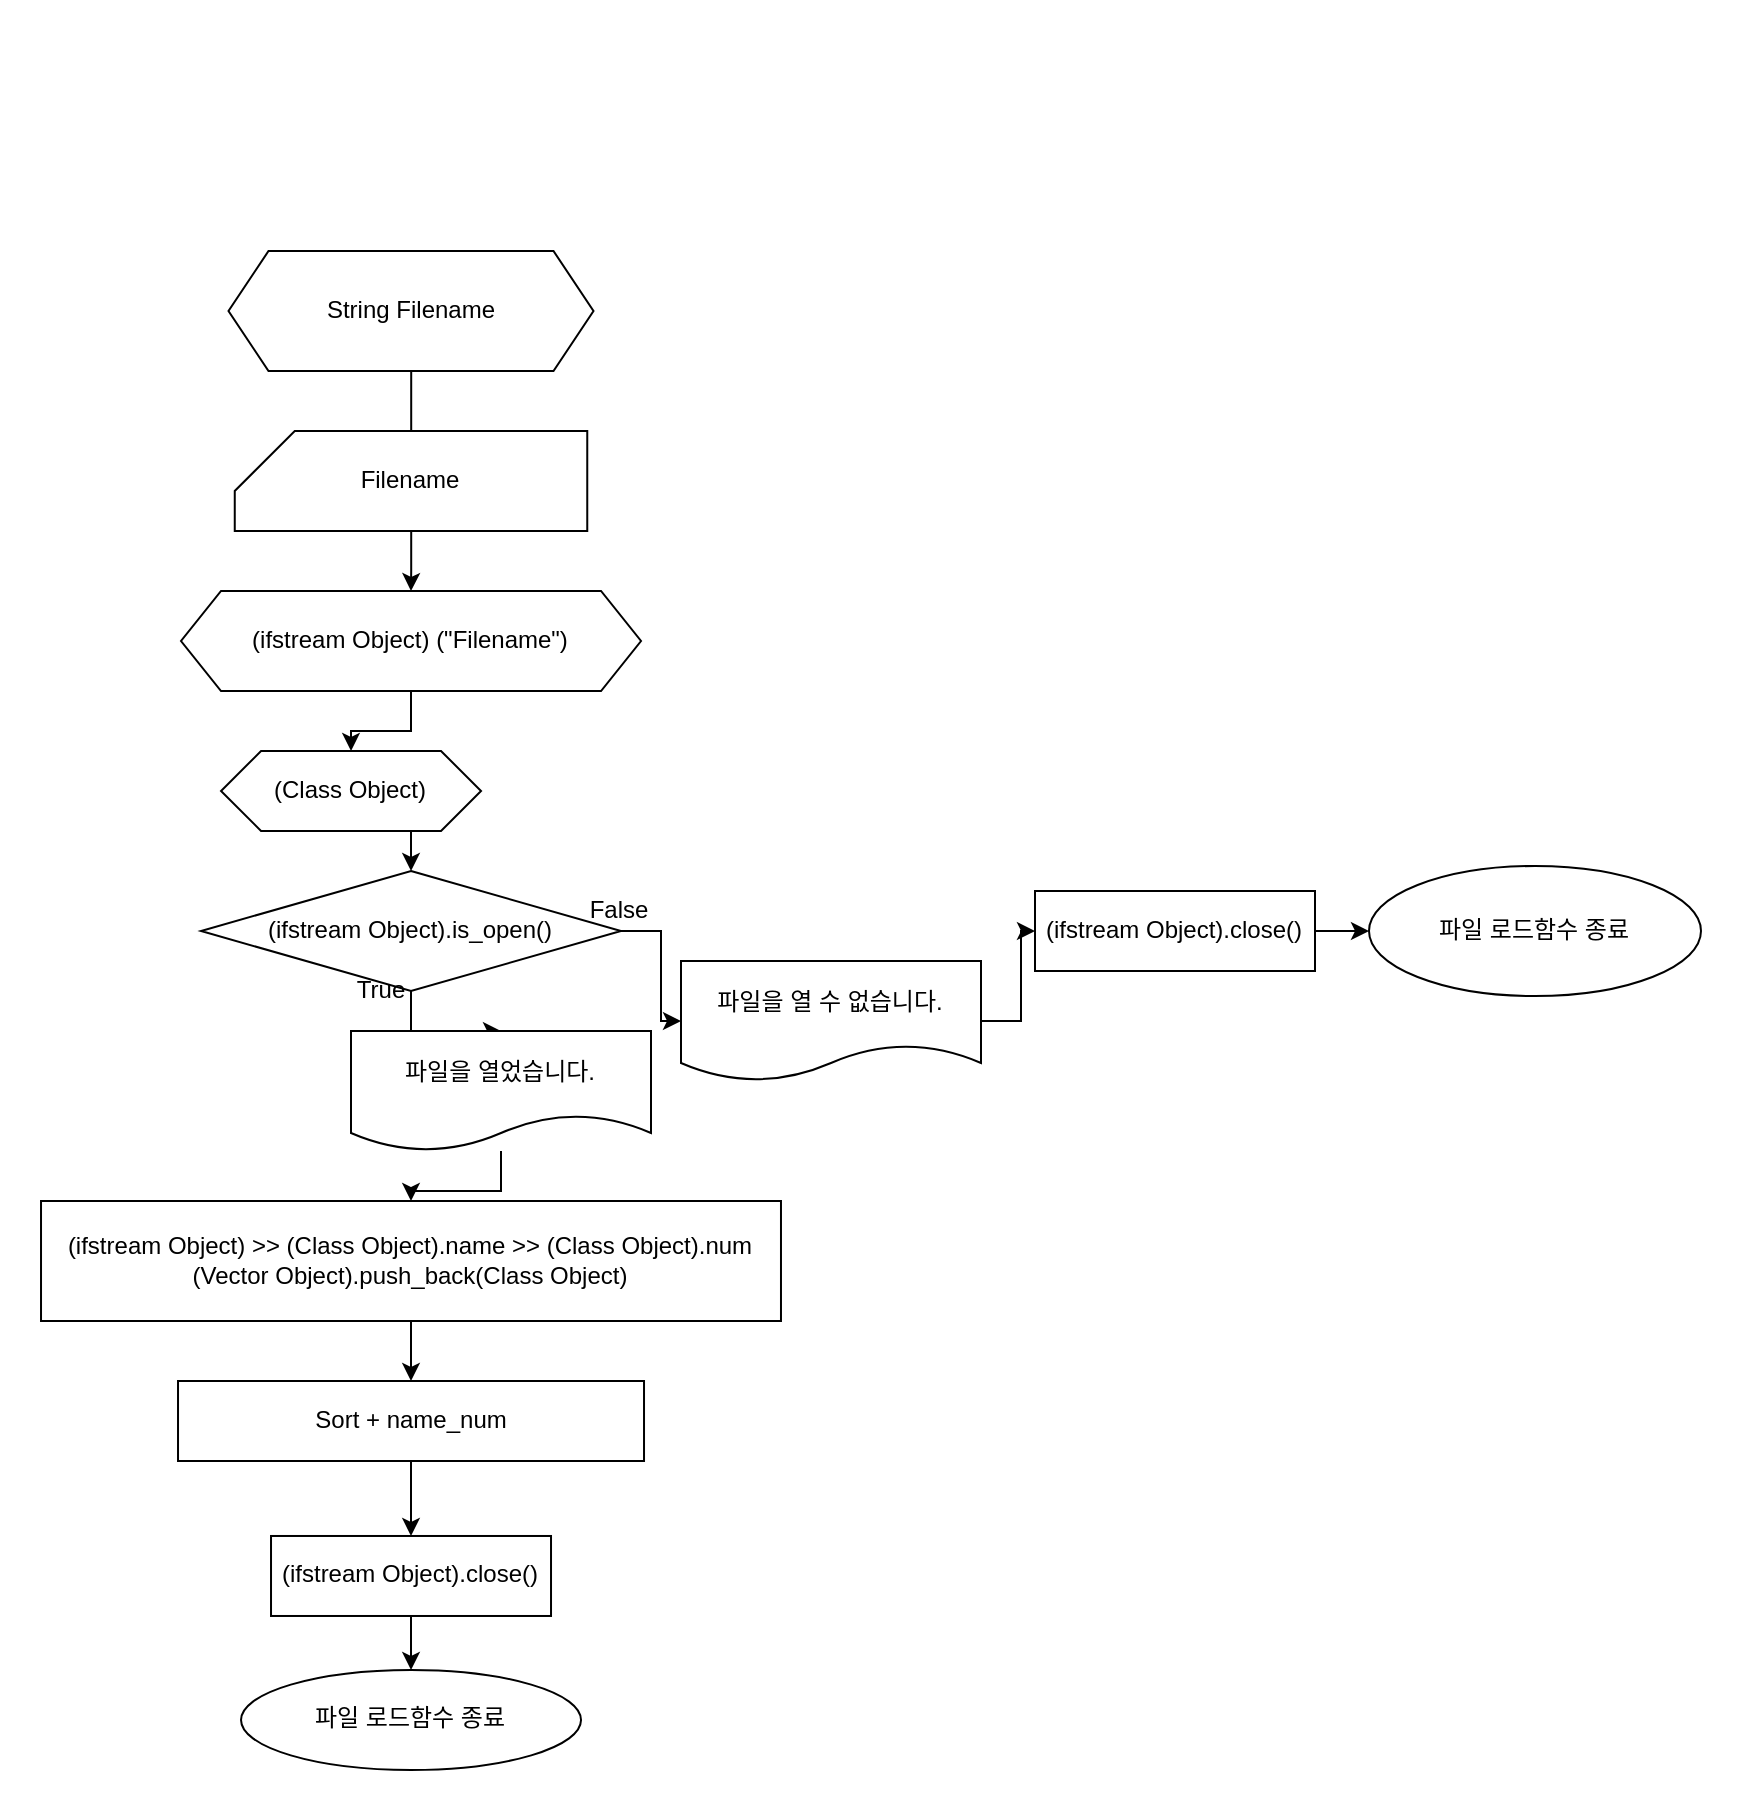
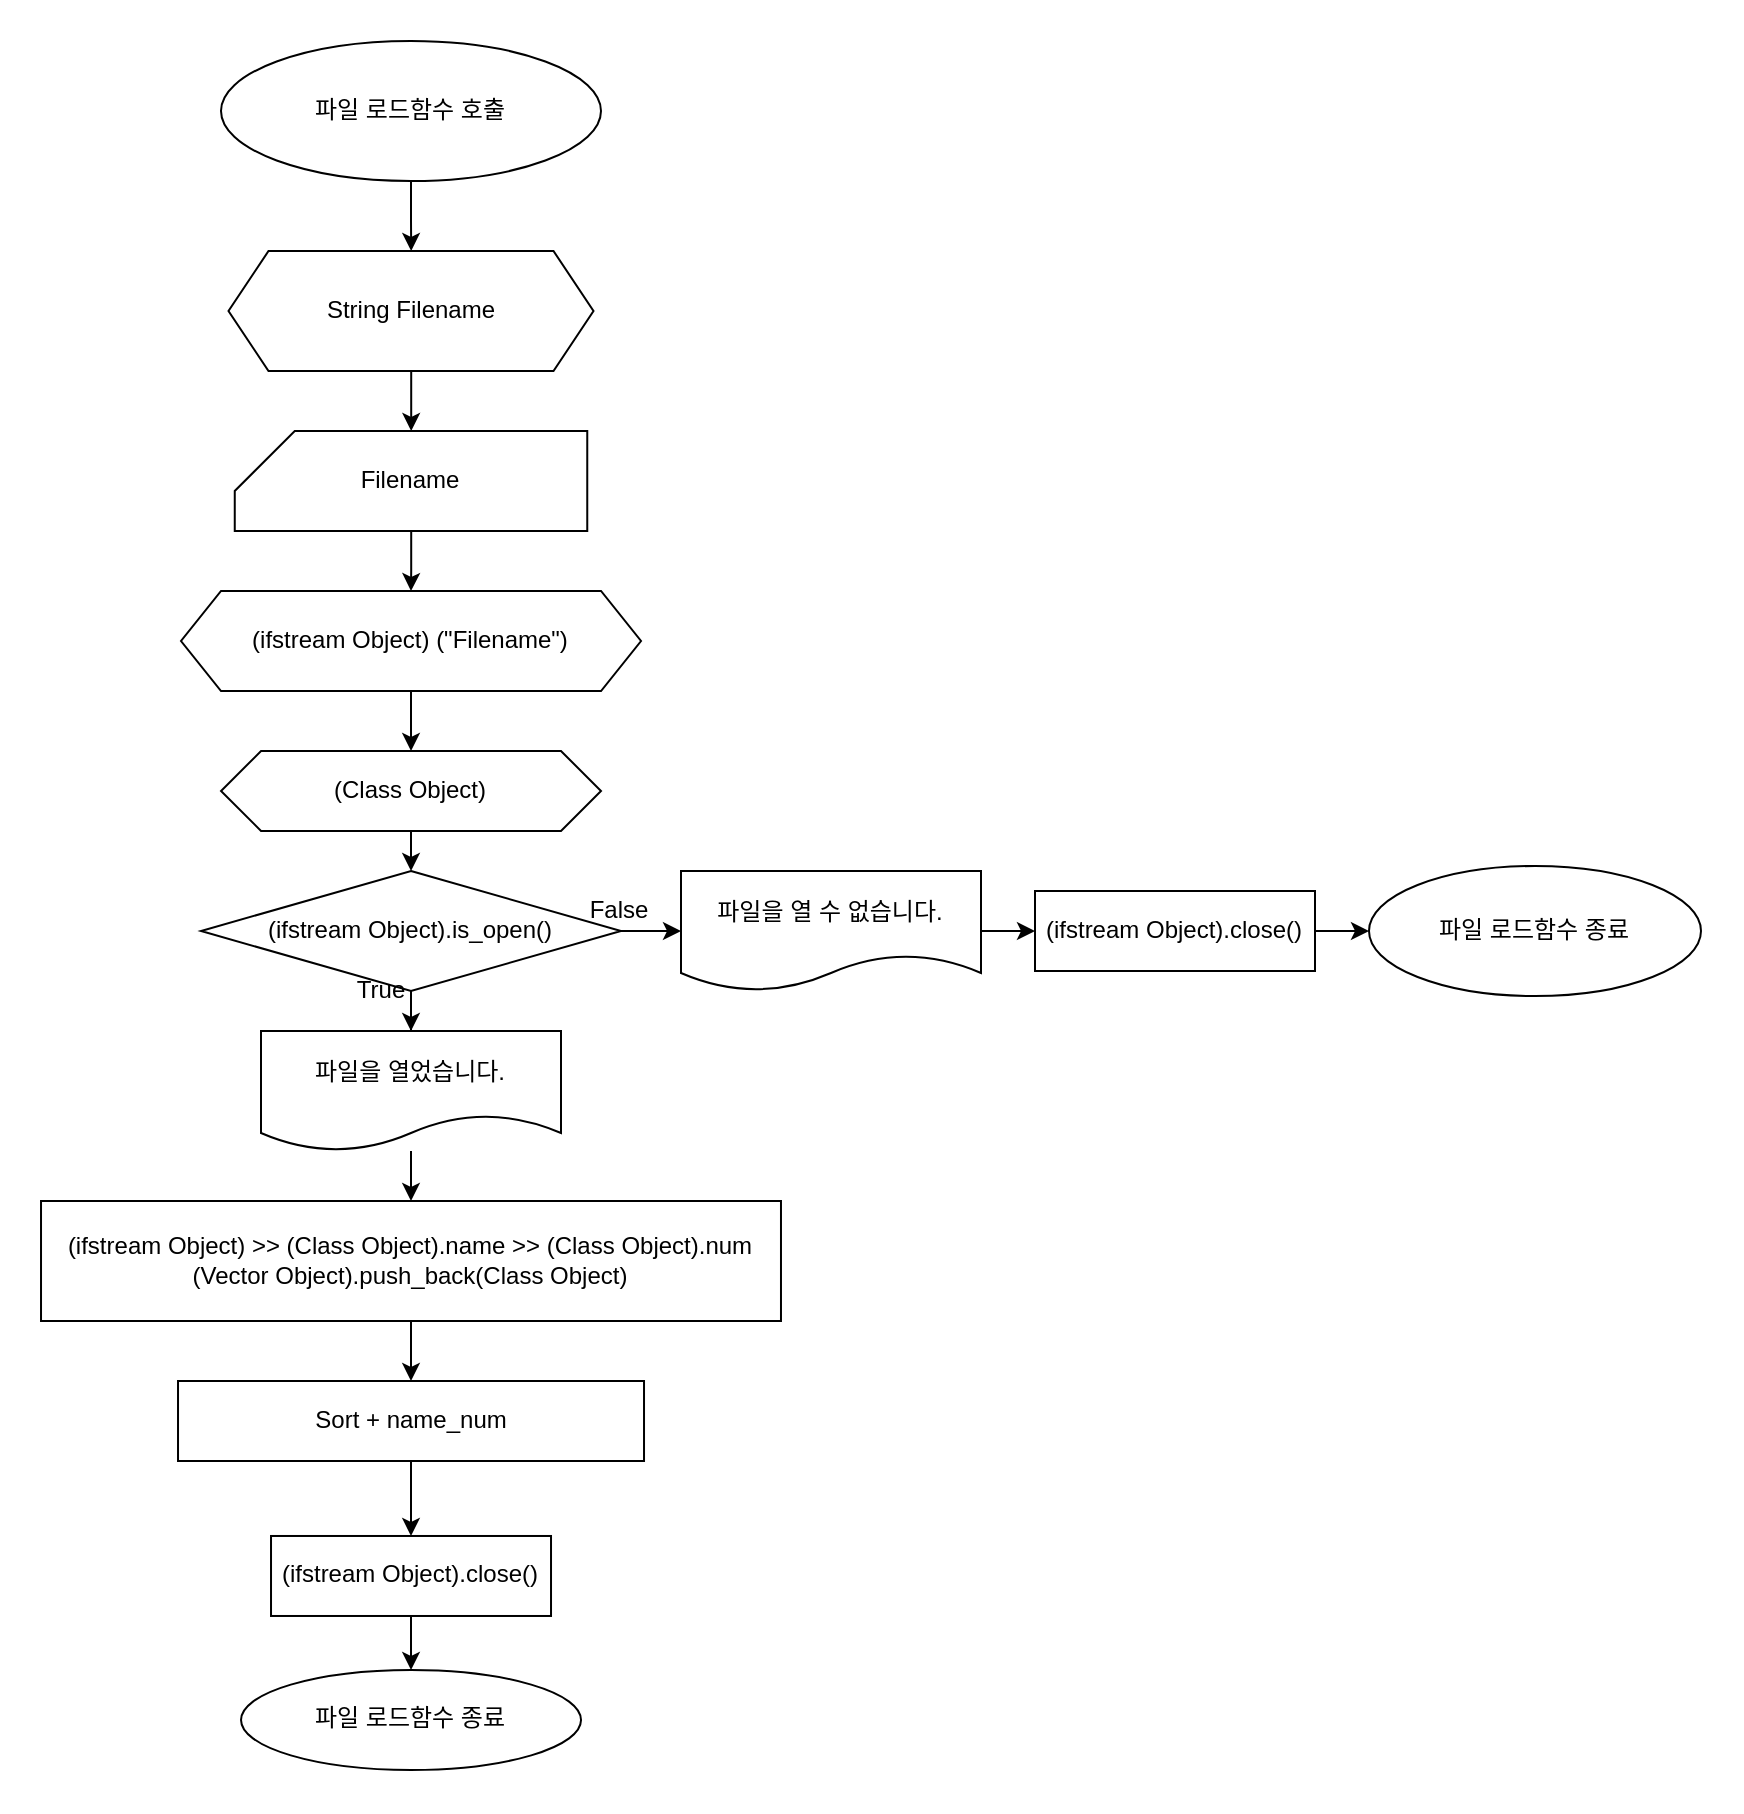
  <mxCell id="0" />
  <mxCell id="1" parent="0" />
- <mxCell id="4" value="" style="edgeStyle=orthogonalEdgeStyle;rounded=0;orthogonalLoop=1;jettySize=auto;html=1;endArrow=none;" parent="1" source="5" target="7" edge="1"><mxGeometry relative="1" as="geometry" /></mxCell>
+ <mxCell id="2" value="" style="edgeStyle=orthogonalEdgeStyle;rounded=0;orthogonalLoop=1;jettySize=auto;html=1;" parent="1" source="3" target="5" edge="1"><mxGeometry relative="1" as="geometry" /></mxCell>
+ <mxCell id="3" value="파일 로드함수 호출" style="ellipse;whiteSpace=wrap;html=1;" parent="1" vertex="1"><mxGeometry x="110" y="20" width="190" height="70" as="geometry" /></mxCell>
+ <mxCell id="4" value="" style="edgeStyle=orthogonalEdgeStyle;rounded=0;orthogonalLoop=1;jettySize=auto;html=1;" parent="1" source="5" target="7" edge="1"><mxGeometry relative="1" as="geometry" /></mxCell>
  <mxCell id="5" value="String Filename" style="shape=hexagon;perimeter=hexagonPerimeter2;whiteSpace=wrap;html=1;fixedSize=1;" parent="1" vertex="1"><mxGeometry x="113.75" y="125" width="182.5" height="60" as="geometry" /></mxCell>
  <mxCell id="6" value="" style="edgeStyle=orthogonalEdgeStyle;rounded=0;orthogonalLoop=1;jettySize=auto;html=1;" parent="1" source="7" target="11" edge="1"><mxGeometry relative="1" as="geometry" /></mxCell>
  <mxCell id="7" value="Filename" style="shape=card;whiteSpace=wrap;html=1;" parent="1" vertex="1"><mxGeometry x="116.88" y="215" width="176.25" height="50" as="geometry" /></mxCell>
  <mxCell id="8" value="" style="edgeStyle=orthogonalEdgeStyle;rounded=0;orthogonalLoop=1;jettySize=auto;html=1;" parent="1" edge="1"><mxGeometry relative="1" as="geometry"><mxPoint x="205.029" y="644.996" as="sourcePoint" /></mxGeometry></mxCell>
  <mxCell id="9" value="" style="edgeStyle=orthogonalEdgeStyle;rounded=0;orthogonalLoop=1;jettySize=auto;html=1;" parent="1" edge="1"><mxGeometry relative="1" as="geometry"><mxPoint x="376.43" y="610.029" as="sourcePoint" /></mxGeometry></mxCell>
  <mxCell id="10" style="edgeStyle=orthogonalEdgeStyle;rounded=0;orthogonalLoop=1;jettySize=auto;html=1;entryX=0.5;entryY=0;entryDx=0;entryDy=0;" parent="1" source="11" target="14" edge="1"><mxGeometry relative="1" as="geometry" /></mxCell>
  <mxCell id="11" value="&lt;span&gt;(ifstream Object) (&quot;Filename&quot;)&lt;/span&gt;" style="shape=hexagon;perimeter=hexagonPerimeter2;whiteSpace=wrap;html=1;fixedSize=1;" parent="1" vertex="1"><mxGeometry x="90.01" y="295" width="230" height="50" as="geometry" /></mxCell>
  <mxCell id="12" value="" style="edgeStyle=orthogonalEdgeStyle;rounded=0;orthogonalLoop=1;jettySize=auto;html=1;" parent="1" edge="1"><mxGeometry relative="1" as="geometry"><mxPoint x="205" y="730" as="sourcePoint" /></mxGeometry></mxCell>
  <mxCell id="13" style="edgeStyle=orthogonalEdgeStyle;rounded=0;orthogonalLoop=1;jettySize=auto;html=1;exitX=0.5;exitY=1;exitDx=0;exitDy=0;entryX=0.5;entryY=0;entryDx=0;entryDy=0;" parent="1" source="14" target="17" edge="1"><mxGeometry relative="1" as="geometry" /></mxCell>
- <mxCell id="14" value="(Class Object)" style="shape=hexagon;perimeter=hexagonPerimeter2;whiteSpace=wrap;html=1;fixedSize=1;" parent="1" vertex="1"><mxGeometry x="110.02" y="375" width="130" height="40" as="geometry" /></mxCell>
+ <mxCell id="14" value="(Class Object)" style="shape=hexagon;perimeter=hexagonPerimeter2;whiteSpace=wrap;html=1;fixedSize=1;" parent="1" vertex="1"><mxGeometry x="110.02" y="375" width="189.98" height="40" as="geometry" /></mxCell>
  <mxCell id="15" style="edgeStyle=orthogonalEdgeStyle;rounded=0;orthogonalLoop=1;jettySize=auto;html=1;" parent="1" source="17" target="21" edge="1"><mxGeometry relative="1" as="geometry" /></mxCell>
  <mxCell id="16" style="edgeStyle=orthogonalEdgeStyle;rounded=0;orthogonalLoop=1;jettySize=auto;html=1;exitX=1;exitY=0.5;exitDx=0;exitDy=0;entryX=0;entryY=0.5;entryDx=0;entryDy=0;" parent="1" source="17" target="19" edge="1"><mxGeometry relative="1" as="geometry" /></mxCell>
  <mxCell id="17" value="&lt;span&gt;(ifstream Object).is_open()&lt;/span&gt;" style="rhombus;whiteSpace=wrap;html=1;" parent="1" vertex="1"><mxGeometry x="100.02" y="435" width="209.98" height="60" as="geometry" /></mxCell>
  <mxCell id="18" value="" style="edgeStyle=orthogonalEdgeStyle;rounded=0;orthogonalLoop=1;jettySize=auto;html=1;" parent="1" source="19" target="27" edge="1"><mxGeometry relative="1" as="geometry" /></mxCell>
- <mxCell id="19" value="파일을 열 수 없습니다." style="shape=document;whiteSpace=wrap;html=1;boundedLbl=1;" parent="1" vertex="1"><mxGeometry x="340" y="480" width="150" height="60" as="geometry" /></mxCell>
+ <mxCell id="19" value="파일을 열 수 없습니다." style="shape=document;whiteSpace=wrap;html=1;boundedLbl=1;" parent="1" vertex="1"><mxGeometry x="340" y="435" width="150" height="60" as="geometry" /></mxCell>
  <mxCell id="20" style="edgeStyle=orthogonalEdgeStyle;rounded=0;orthogonalLoop=1;jettySize=auto;html=1;entryX=0.5;entryY=0;entryDx=0;entryDy=0;" parent="1" source="21" target="33" edge="1"><mxGeometry relative="1" as="geometry"><mxPoint x="205" y="605" as="targetPoint" /></mxGeometry></mxCell>
- <mxCell id="21" value="파일을 열었습니다." style="shape=document;whiteSpace=wrap;html=1;boundedLbl=1;" parent="1" vertex="1"><mxGeometry x="175" y="515" width="150" height="60" as="geometry" /></mxCell>
+ <mxCell id="21" value="파일을 열었습니다." style="shape=document;whiteSpace=wrap;html=1;boundedLbl=1;" parent="1" vertex="1"><mxGeometry x="130" y="515" width="150" height="60" as="geometry" /></mxCell>
  <mxCell id="22" value="파일 로드함수 종료" style="ellipse;whiteSpace=wrap;html=1;" parent="1" vertex="1"><mxGeometry x="120.01" y="834.49" width="170" height="50" as="geometry" /></mxCell>
  <mxCell id="23" value="True" style="text;html=1;align=center;verticalAlign=middle;resizable=0;points=[];autosize=1;" parent="1" vertex="1"><mxGeometry x="170" y="485" width="40" height="20" as="geometry" /></mxCell>
  <mxCell id="24" value="False" style="text;html=1;align=center;verticalAlign=middle;resizable=0;points=[];autosize=1;" parent="1" vertex="1"><mxGeometry x="288.75" y="445" width="40" height="20" as="geometry" /></mxCell>
  <mxCell id="25" value="파일 로드함수 종료" style="ellipse;whiteSpace=wrap;html=1;" parent="1" vertex="1"><mxGeometry x="684" y="432.5" width="166" height="65" as="geometry" /></mxCell>
  <mxCell id="26" value="" style="edgeStyle=orthogonalEdgeStyle;rounded=0;orthogonalLoop=1;jettySize=auto;html=1;" parent="1" source="27" target="25" edge="1"><mxGeometry relative="1" as="geometry" /></mxCell>
  <mxCell id="27" value="(ifstream Object).close()" style="rounded=0;whiteSpace=wrap;html=1;" parent="1" vertex="1"><mxGeometry x="517" y="445" width="140" height="40" as="geometry" /></mxCell>
  <mxCell id="28" value="" style="edgeStyle=orthogonalEdgeStyle;rounded=0;orthogonalLoop=1;jettySize=auto;html=1;" parent="1" source="29" target="22" edge="1"><mxGeometry relative="1" as="geometry" /></mxCell>
  <mxCell id="29" value="(ifstream Object).close()" style="rounded=0;whiteSpace=wrap;html=1;" parent="1" vertex="1"><mxGeometry x="135.01" y="767.49" width="140" height="40" as="geometry" /></mxCell>
  <mxCell id="30" value="" style="edgeStyle=orthogonalEdgeStyle;rounded=0;orthogonalLoop=1;jettySize=auto;html=1;" parent="1" source="31" target="29" edge="1"><mxGeometry relative="1" as="geometry" /></mxCell>
  <mxCell id="31" value="Sort + name_num" style="rounded=0;whiteSpace=wrap;html=1;" parent="1" vertex="1"><mxGeometry x="88.51" y="690" width="233" height="40" as="geometry" /></mxCell>
  <mxCell id="32" value="" style="edgeStyle=orthogonalEdgeStyle;rounded=0;orthogonalLoop=1;jettySize=auto;html=1;exitX=0.5;exitY=1;exitDx=0;exitDy=0;" parent="1" source="33" target="31" edge="1"><mxGeometry relative="1" as="geometry" /></mxCell>
  <mxCell id="33" value="(ifstream Object) &amp;gt;&amp;gt; (Class Object).name &amp;gt;&amp;gt; (Class Object).num&lt;br&gt;(Vector Object).push_back(Class Object)" style="rounded=0;whiteSpace=wrap;html=1;" parent="1" vertex="1"><mxGeometry x="20.01" y="600" width="369.98" height="60" as="geometry" /></mxCell>
